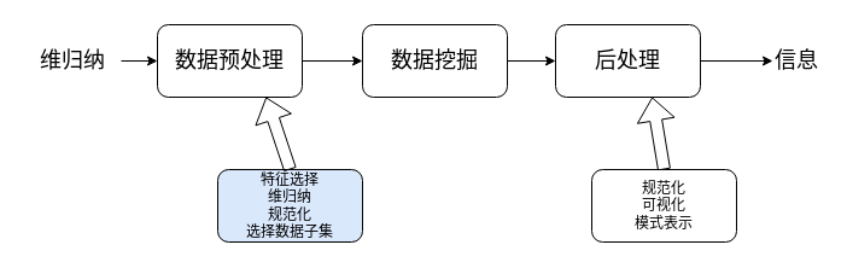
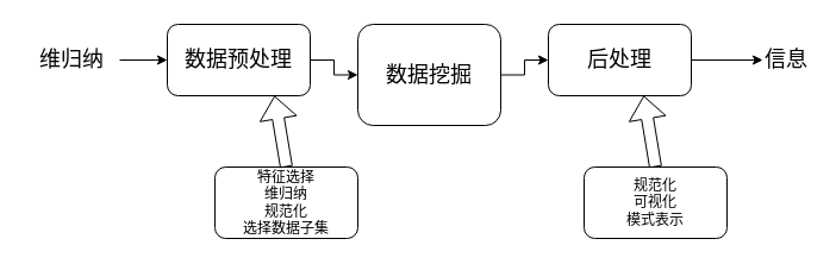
  <mxCell id="0" />
  <mxCell id="1" parent="0" />
  <mxCell id="2" value="" style="edgeStyle=orthogonalEdgeStyle;rounded=0;orthogonalLoop=1;jettySize=auto;html=1;" edge="1" parent="1" source="3" target="5"><mxGeometry relative="1" as="geometry" /></mxCell>
  <mxCell id="3" value="&lt;font style=&quot;font-size: 18px&quot;&gt;维归纳&lt;/font&gt;" style="text;html=1;strokeColor=none;fillColor=none;align=center;verticalAlign=middle;whiteSpace=wrap;rounded=0;" vertex="1" parent="1"><mxGeometry y="40" width="80" height="20" as="geometry" x="20" /></mxCell>
  <mxCell id="4" value="" style="edgeStyle=orthogonalEdgeStyle;rounded=0;orthogonalLoop=1;jettySize=auto;html=1;" edge="1" parent="1" source="5" target="7"><mxGeometry relative="1" as="geometry" /></mxCell>
- <mxCell id="5" value="&lt;font style=&quot;font-size: 18px&quot;&gt;数据预处理&lt;/font&gt;" style="rounded=1;whiteSpace=wrap;html=1;" vertex="1" parent="1"><mxGeometry x="130" y="20" width="120" height="60" as="geometry" /></mxCell>
+ <mxCell id="5" value="&lt;font style=&quot;font-size: 18px&quot;&gt;数据预处理&lt;/font&gt;" style="rounded=1;whiteSpace=wrap;html=1;" vertex="1" parent="1"><mxGeometry x="140" y="20" width="120" height="60" as="geometry" /></mxCell>
  <mxCell id="6" value="" style="edgeStyle=orthogonalEdgeStyle;rounded=0;orthogonalLoop=1;jettySize=auto;html=1;" edge="1" parent="1" source="7" target="9"><mxGeometry relative="1" as="geometry" /></mxCell>
- <mxCell id="7" value="&lt;font style=&quot;font-size: 18px&quot;&gt;数据挖掘&lt;/font&gt;" style="rounded=1;whiteSpace=wrap;html=1;" vertex="1" parent="1"><mxGeometry x="300" y="20" width="120" height="60" as="geometry" /></mxCell>
+ <mxCell id="7" value="&lt;font style=&quot;font-size: 18px&quot;&gt;数据挖掘&lt;/font&gt;" style="rounded=1;whiteSpace=wrap;html=1;" vertex="1" parent="1"><mxGeometry x="300" y="20" width="120" height="85" as="geometry" /></mxCell>
  <mxCell id="8" value="" style="edgeStyle=orthogonalEdgeStyle;rounded=0;orthogonalLoop=1;jettySize=auto;html=1;" edge="1" parent="1" source="9" target="10"><mxGeometry relative="1" as="geometry" /></mxCell>
  <mxCell id="9" value="&lt;font style=&quot;font-size: 18px&quot;&gt;后处理&lt;/font&gt;" style="rounded=1;whiteSpace=wrap;html=1;" vertex="1" parent="1"><mxGeometry x="460" y="20" width="120" height="60" as="geometry" /></mxCell>
  <mxCell id="10" value="&lt;font style=&quot;font-size: 18px&quot;&gt;信息&lt;/font&gt;" style="text;html=1;strokeColor=none;fillColor=none;align=center;verticalAlign=middle;whiteSpace=wrap;rounded=0;" vertex="1" parent="1"><mxGeometry x="640" y="40" width="40" height="20" as="geometry" /></mxCell>
- <mxCell id="11" value="特征选择&lt;br&gt;维归纳&lt;br&gt;规范化&lt;br&gt;选择数据子集" style="rounded=1;whiteSpace=wrap;html=1;fillColor=#dae8fc;" vertex="1" parent="1"><mxGeometry x="180" y="140" width="120" height="60" as="geometry" /></mxCell>
+ <mxCell id="11" value="特征选择&lt;br&gt;维归纳&lt;br&gt;规范化&lt;br&gt;选择数据子集" style="rounded=1;whiteSpace=wrap;html=1;" vertex="1" parent="1"><mxGeometry x="180" y="140" width="120" height="60" as="geometry" /></mxCell>
  <mxCell id="12" value="" style="shape=flexArrow;endArrow=classic;html=1;exitX=0.5;exitY=0;exitDx=0;exitDy=0;entryX=0.75;entryY=1;entryDx=0;entryDy=0;" edge="1" parent="1" source="11" target="5"><mxGeometry width="50" height="50" relative="1" as="geometry"><mxPoint x="180" y="140" as="sourcePoint" /><mxPoint x="230" y="90" as="targetPoint" /></mxGeometry></mxCell>
  <mxCell id="13" value="" style="shape=flexArrow;endArrow=classic;html=1;exitX=0.5;exitY=0;exitDx=0;exitDy=0;" edge="1" parent="1" source="14"><mxGeometry width="50" height="50" relative="1" as="geometry"><mxPoint x="550" y="130" as="sourcePoint" /><mxPoint x="540" y="80" as="targetPoint" /></mxGeometry></mxCell>
  <mxCell id="14" value="规范化&lt;br&gt;可视化&lt;br&gt;模式表示" style="rounded=1;whiteSpace=wrap;html=1;" vertex="1" parent="1"><mxGeometry x="490" y="140" width="120" height="60" as="geometry" /></mxCell>
